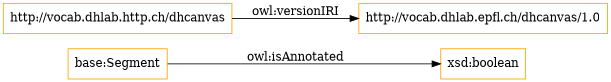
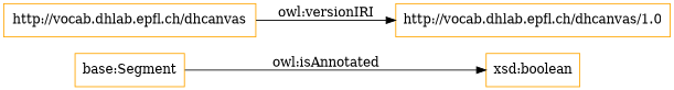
  digraph {
    rankdir=LR
    node [color=orange shape=rectangle]
    "base:Segment"
    "xsd:boolean"
-   "http://vocab.dhlab.epfl.ch/dhcanvas" [label="http://vocab.dhlab.http.ch/dhcanvas"]
+   "http://vocab.dhlab.epfl.ch/dhcanvas"
    "http://vocab.dhlab.epfl.ch/dhcanvas/1.0"
    "base:Segment" -> "xsd:boolean" [label="owl:isAnnotated"]
    "http://vocab.dhlab.epfl.ch/dhcanvas" -> "http://vocab.dhlab.epfl.ch/dhcanvas/1.0" [label="owl:versionIRI"]
  }
